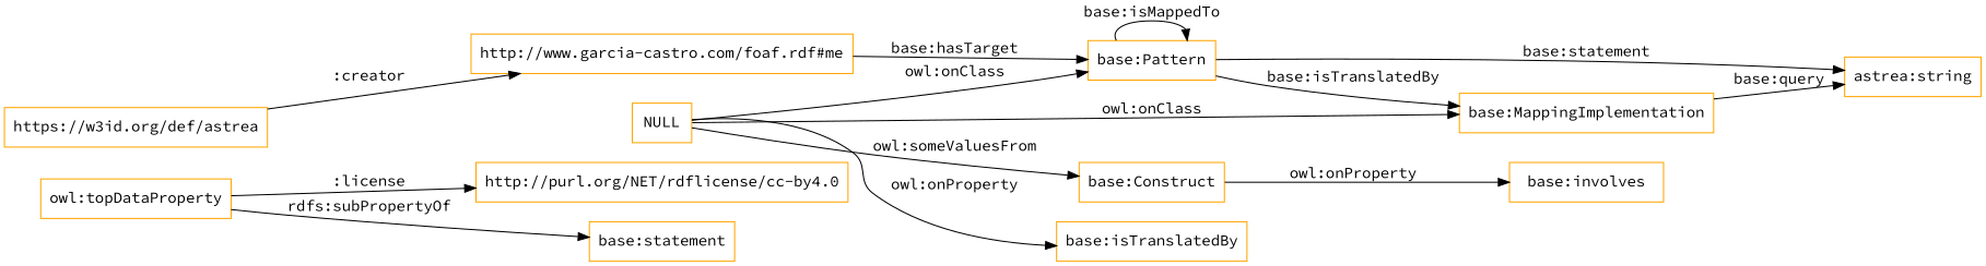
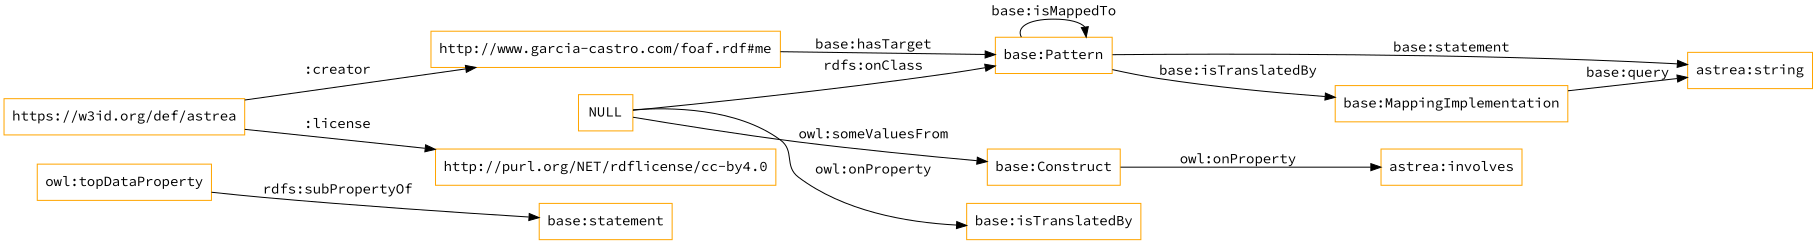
  digraph {
    fontname="Source Code Pro"
    rankdir=LR
    node [color=orange fontname="Source Code Pro" shape=rectangle]
    edge [fontname="Source Code Pro"]
    "base:Pattern"
    "base:MappingImplementation"
    n3 [label="astrea:string"]
    "https://w3id.org/def/astrea"
    "http://purl.org/NET/rdflicense/cc-by4.0"
    "http://www.garcia-castro.com/foaf.rdf#me"
    "owl:topDataProperty"
    "base:statement"
    NULL
    "base:Construct"
    "base:isTranslatedBy"
-   "base:involves"
+   "base:involves" [label="astrea:involves"]
    "base:Pattern" -> "base:Pattern" [label="base:isMappedTo"]
    "base:Pattern" -> "base:MappingImplementation" [label="base:isTranslatedBy"]
    "base:Pattern" -> n3 [label="base:statement"]
    "base:MappingImplementation" -> n3 [label="base:query"]
-   "owl:topDataProperty" -> "http://purl.org/NET/rdflicense/cc-by4.0" [label=":license"]
+   "https://w3id.org/def/astrea" -> "http://purl.org/NET/rdflicense/cc-by4.0" [label=":license"]
    "https://w3id.org/def/astrea" -> "http://www.garcia-castro.com/foaf.rdf#me" [label=":creator"]
    "http://www.garcia-castro.com/foaf.rdf#me" -> "base:Pattern" [label="base:hasTarget"]
    "owl:topDataProperty" -> "base:statement" [label="rdfs:subPropertyOf"]
-   NULL -> "base:Pattern" [label="owl:onClass"]
-   NULL -> "base:MappingImplementation" [label="owl:onClass"]
+   NULL -> "base:Pattern" [label="rdfs:onClass"]
    NULL -> "base:Construct" [label="owl:someValuesFrom"]
    NULL -> "base:isTranslatedBy" [label="owl:onProperty"]
    "base:Construct" -> "base:involves" [label="owl:onProperty"]
  }
